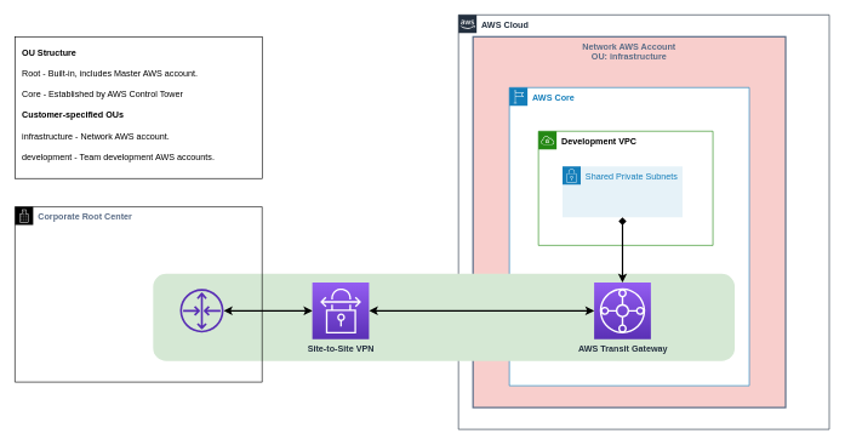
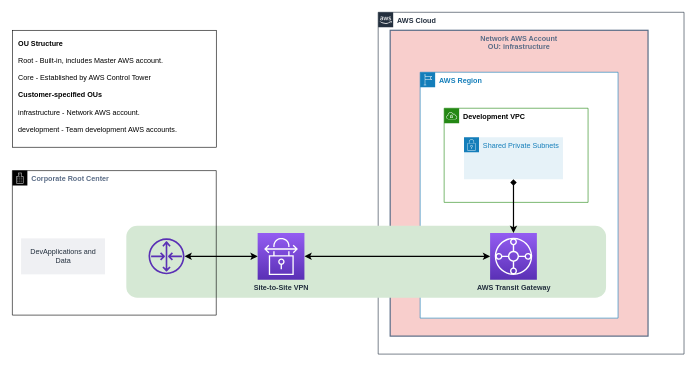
  <mxCell id="0" />
  <mxCell id="1" parent="0" />
  <mxCell id="2" value="AWS Cloud" style="points=[[0,0],[0.25,0],[0.5,0],[0.75,0],[1,0],[1,0.25],[1,0.5],[1,0.75],[1,1],[0.75,1],[0.5,1],[0.25,1],[0,1],[0,0.75],[0,0.5],[0,0.25]];outlineConnect=0;gradientColor=none;html=1;whiteSpace=wrap;fontSize=12;fontStyle=1;shape=mxgraph.aws4.group;grIcon=mxgraph.aws4.group_aws_cloud_alt;strokeColor=#232F3E;fillColor=none;verticalAlign=top;align=left;spacingLeft=30;fontColor=#232F3E;dashed=0;" vertex="1" parent="1"><mxGeometry x="630" y="20" width="510" height="570" as="geometry" /></mxCell>
  <mxCell id="3" value="Network AWS Account&#10;OU: infrastructure" style="fillColor=#f8cecc;strokeColor=#5A6C86;verticalAlign=top;fontStyle=1;fontColor=#5A6C86;strokeWidth=2;" vertex="1" parent="1"><mxGeometry x="650" y="50" width="430" height="510" as="geometry" /></mxCell>
- <mxCell id="4" value="AWS Core" style="points=[[0,0],[0.25,0],[0.5,0],[0.75,0],[1,0],[1,0.25],[1,0.5],[1,0.75],[1,1],[0.75,1],[0.5,1],[0.25,1],[0,1],[0,0.75],[0,0.5],[0,0.25]];outlineConnect=0;gradientColor=none;html=1;whiteSpace=wrap;fontSize=12;fontStyle=1;shape=mxgraph.aws4.group;grIcon=mxgraph.aws4.group_region;strokeColor=#147EBA;fillColor=#ffffff;verticalAlign=top;align=left;spacingLeft=30;fontColor=#147EBA;dashed=0;" vertex="1" parent="1"><mxGeometry x="700" y="120" width="330" height="410" as="geometry" /></mxCell>
+ <mxCell id="4" value="AWS Region" style="points=[[0,0],[0.25,0],[0.5,0],[0.75,0],[1,0],[1,0.25],[1,0.5],[1,0.75],[1,1],[0.75,1],[0.5,1],[0.25,1],[0,1],[0,0.75],[0,0.5],[0,0.25]];outlineConnect=0;gradientColor=none;html=1;whiteSpace=wrap;fontSize=12;fontStyle=1;shape=mxgraph.aws4.group;grIcon=mxgraph.aws4.group_region;strokeColor=#147EBA;fillColor=#ffffff;verticalAlign=top;align=left;spacingLeft=30;fontColor=#147EBA;dashed=0;" vertex="1" parent="1"><mxGeometry x="700" y="120" width="330" height="410" as="geometry" /></mxCell>
  <mxCell id="5" value="" style="rounded=1;whiteSpace=wrap;html=1;strokeWidth=1;fillColor=#d5e8d4;strokeColor=none;" vertex="1" parent="1"><mxGeometry x="210" y="376" width="800" height="120" as="geometry" /></mxCell>
  <mxCell id="6" style="edgeStyle=orthogonalEdgeStyle;rounded=0;orthogonalLoop=1;jettySize=auto;html=1;startArrow=classic;startFill=1;strokeWidth=2;" edge="1" parent="1" source="9" target="15"><mxGeometry relative="1" as="geometry"><Array as="points" /></mxGeometry></mxCell>
  <mxCell id="7" value="Corporate Root Center" style="points=[[0,0],[0.25,0],[0.5,0],[0.75,0],[1,0],[1,0.25],[1,0.5],[1,0.75],[1,1],[0.75,1],[0.5,1],[0.25,1],[0,1],[0,0.75],[0,0.5],[0,0.25]];outlineConnect=0;gradientColor=none;html=1;whiteSpace=wrap;fontSize=12;fontStyle=1;shape=mxgraph.aws4.group;grIcon=mxgraph.aws4.group_corporate_data_center;strokeColor=#000000;fillColor=none;verticalAlign=top;align=left;spacingLeft=30;fontColor=#5A6C86;dashed=0;" vertex="1" parent="1"><mxGeometry x="20" y="284" width="340" height="241" as="geometry" /></mxCell>
+ <mxCell id="8" value="DevApplications and Data" style="fillColor=#EFF0F3;strokeColor=none;dashed=0;verticalAlign=middle;fontStyle=0;fontColor=#232F3D;whiteSpace=wrap;" vertex="1" parent="1"><mxGeometry x="34.5" y="397" width="140" height="60" as="geometry" /></mxCell>
  <mxCell id="9" value="Site-to-Site VPN" style="outlineConnect=0;fontColor=#232F3E;gradientColor=#945DF2;gradientDirection=north;fillColor=#5A30B5;strokeColor=#ffffff;dashed=0;verticalLabelPosition=bottom;verticalAlign=top;align=center;html=1;fontSize=12;fontStyle=1;aspect=fixed;shape=mxgraph.aws4.resourceIcon;resIcon=mxgraph.aws4.site_to_site_vpn;labelBackgroundColor=none;" vertex="1" parent="1"><mxGeometry x="429" y="388" width="78" height="78" as="geometry" /></mxCell>
  <mxCell id="10" style="edgeStyle=orthogonalEdgeStyle;rounded=0;orthogonalLoop=1;jettySize=auto;html=1;startArrow=classic;startFill=1;strokeWidth=2;" edge="1" parent="1" source="11" target="9"><mxGeometry relative="1" as="geometry"><mxPoint x="319" y="419.667" as="sourcePoint" /><mxPoint x="744" y="419.667" as="targetPoint" /><Array as="points" /></mxGeometry></mxCell>
  <mxCell id="11" value="" style="outlineConnect=0;fontColor=#232F3E;gradientColor=none;fillColor=#5A30B5;strokeColor=none;dashed=0;verticalLabelPosition=top;verticalAlign=bottom;align=center;html=1;fontSize=12;fontStyle=1;aspect=fixed;pointerEvents=1;shape=mxgraph.aws4.router;labelPosition=center;" vertex="1" parent="1"><mxGeometry x="247" y="397" width="60" height="60" as="geometry" /></mxCell>
  <mxCell id="12" value="&lt;b&gt;OU Structure&lt;/b&gt;&lt;br&gt;&lt;br&gt;Root - Built-in, includes Master AWS account.&lt;br&gt;&lt;br&gt;Core - Established by AWS Control Tower&lt;br&gt;&lt;br&gt;&lt;b&gt;Customer-specified OUs&lt;/b&gt;&lt;br&gt;&lt;br&gt;infrastructure - Network AWS account.&lt;br&gt;&lt;br&gt;development - Team&amp;nbsp;development AWS accounts." style="text;html=1;strokeColor=#000000;fillColor=none;align=left;verticalAlign=top;whiteSpace=wrap;rounded=0;spacing=10;" vertex="1" parent="1"><mxGeometry x="20" y="50" width="340" height="195" as="geometry" /></mxCell>
  <mxCell id="13" value="Development VPC" style="points=[[0,0],[0.25,0],[0.5,0],[0.75,0],[1,0],[1,0.25],[1,0.5],[1,0.75],[1,1],[0.75,1],[0.5,1],[0.25,1],[0,1],[0,0.75],[0,0.5],[0,0.25]];outlineConnect=0;gradientColor=none;html=1;whiteSpace=wrap;fontSize=12;fontStyle=1;shape=mxgraph.aws4.group;grIcon=mxgraph.aws4.group_vpc;strokeColor=#248814;fillColor=none;verticalAlign=top;align=left;spacingLeft=30;fontColor=#000000;dashed=0;" vertex="1" parent="1"><mxGeometry x="740" y="180" width="240" height="157" as="geometry" /></mxCell>
  <mxCell id="14" value="Shared Private Subnets" style="points=[[0,0],[0.25,0],[0.5,0],[0.75,0],[1,0],[1,0.25],[1,0.5],[1,0.75],[1,1],[0.75,1],[0.5,1],[0.25,1],[0,1],[0,0.75],[0,0.5],[0,0.25]];outlineConnect=0;gradientColor=none;html=1;whiteSpace=wrap;fontSize=12;fontStyle=0;shape=mxgraph.aws4.group;grIcon=mxgraph.aws4.group_security_group;grStroke=0;strokeColor=#147EBA;fillColor=#E6F2F8;verticalAlign=top;align=left;spacingLeft=30;fontColor=#147EBA;dashed=0;" vertex="1" parent="1"><mxGeometry x="773.13" y="228.5" width="165" height="70" as="geometry" /></mxCell>
  <mxCell id="15" value="AWS Transit Gateway" style="outlineConnect=0;fontColor=#232F3E;gradientColor=#945DF2;gradientDirection=north;fillColor=#5A30B5;strokeColor=#ffffff;dashed=0;verticalLabelPosition=bottom;verticalAlign=top;align=center;html=1;fontSize=12;fontStyle=1;aspect=fixed;shape=mxgraph.aws4.resourceIcon;resIcon=mxgraph.aws4.transit_gateway;" vertex="1" parent="1"><mxGeometry x="816.63" y="388" width="78" height="78" as="geometry" /></mxCell>
  <mxCell id="16" style="edgeStyle=orthogonalEdgeStyle;rounded=0;orthogonalLoop=1;jettySize=auto;html=1;startArrow=classic;startFill=1;strokeWidth=2;entryX=0.5;entryY=1;entryDx=0;entryDy=0;endArrow=diamond;" edge="1" parent="1" source="15" target="14"><mxGeometry relative="1" as="geometry"><Array as="points" /><mxPoint x="388" y="444.8" as="sourcePoint" /><mxPoint x="855" y="340" as="targetPoint" /></mxGeometry></mxCell>
